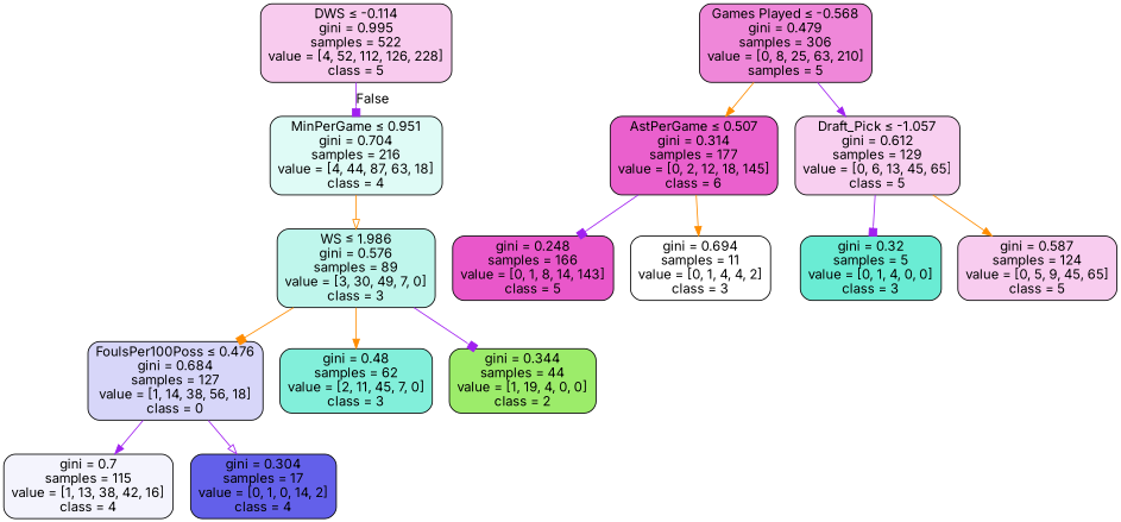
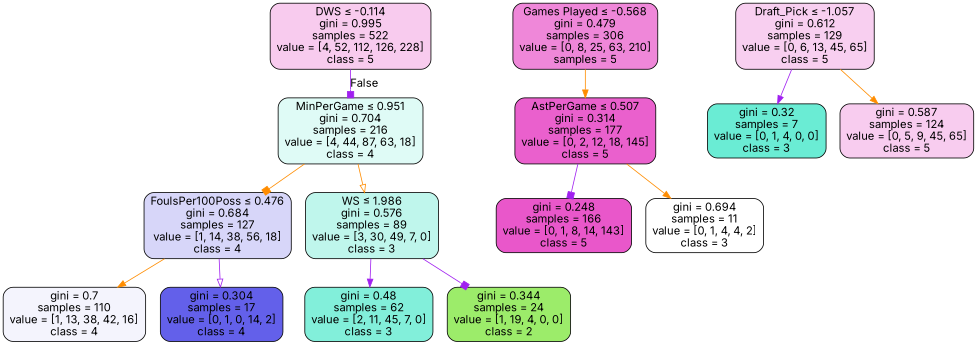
  digraph {
    fontname=Inter
    node [color=black fontname=Inter shape=box style="filled, rounded"]
    edge [arrowhead=normal color=purple fontname=Inter]
    n1 [fillcolor="#e539c042" label=<DWS &le; -0.114<br/>gini = 0.995<br/>samples = 522<br/>value = [4, 52, 112, 126, 228]<br/>class = 5>]
    n2 [fillcolor="#39e5c528" label=<MinPerGame &le; 0.951<br/>gini = 0.704<br/>samples = 216<br/>value = [4, 44, 87, 63, 18]<br/>class = 4>]
    n3 [fillcolor="#e539c09a" label=<Games Played &le; -0.568<br/>gini = 0.479<br/>samples = 306<br/>value = [0, 8, 25, 63, 210]<br/>samples = 5>]
-   n4 [fillcolor="#e539c0cc" label=<AstPerGame &le; 0.507<br/>gini = 0.314<br/>samples = 177<br/>value = [0, 2, 12, 18, 145]<br/>class = 6>]
+   n4 [fillcolor="#e539c0cc" label=<AstPerGame &le; 0.507<br/>gini = 0.314<br/>samples = 177<br/>value = [0, 2, 12, 18, 145]<br/>class = 5>]
    n5 [fillcolor="#e539c03d" label=<Draft_Pick &le; -1.057<br/>gini = 0.612<br/>samples = 129<br/>value = [0, 6, 13, 45, 65]<br/>class = 5>]
-   n6 [fillcolor="#3c39e534" label=<FoulsPer100Poss &le; 0.476<br/>gini = 0.684<br/>samples = 127<br/>value = [1, 14, 38, 56, 18]<br/>class = 0>]
+   n6 [fillcolor="#3c39e534" label=<FoulsPer100Poss &le; 0.476<br/>gini = 0.684<br/>samples = 127<br/>value = [1, 14, 38, 56, 18]<br/>class = 4>]
    n7 [fillcolor="#39e5c552" label=<WS &le; 1.986<br/>gini = 0.576<br/>samples = 89<br/>value = [3, 30, 49, 7, 0]<br/>class = 3>]
    n8 [fillcolor="#e539c0d8" label=<gini = 0.248<br/>samples = 166<br/>value = [0, 1, 8, 14, 143]<br/>class = 5>]
    n9 [fillcolor="#39e5c500" label=<gini = 0.694<br/>samples = 11<br/>value = [0, 1, 4, 4, 2]<br/>class = 3>]
-   n10 [fillcolor="#39e5c5bf" label=<gini = 0.32<br/>samples = 5<br/>value = [0, 1, 4, 0, 0]<br/>class = 3>]
+   n10 [fillcolor="#39e5c5bf" label=<gini = 0.32<br/>samples = 7<br/>value = [0, 1, 4, 0, 0]<br/>class = 3>]
    n11 [fillcolor="#e539c041" label=<gini = 0.587<br/>samples = 124<br/>value = [0, 5, 9, 45, 65]<br/>class = 5>]
-   n12 [fillcolor="#3c39e50e" label=<gini = 0.7<br/>samples = 115<br/>value = [1, 13, 38, 42, 16]<br/>class = 4>]
+   n12 [fillcolor="#3c39e50e" label=<gini = 0.7<br/>samples = 110<br/>value = [1, 13, 38, 42, 16]<br/>class = 4>]
    n13 [fillcolor="#3c39e5cc" label=<gini = 0.304<br/>samples = 17<br/>value = [0, 1, 0, 14, 2]<br/>class = 4>]
    n14 [fillcolor="#39e5c5a1" label=<gini = 0.48<br/>samples = 62<br/>value = [2, 11, 45, 7, 0]<br/>class = 3>]
-   n15 [fillcolor="#7be539bf" label=<gini = 0.344<br/>samples = 44<br/>value = [1, 19, 4, 0, 0]<br/>class = 2>]
+   n15 [fillcolor="#7be539bf" label=<gini = 0.344<br/>samples = 24<br/>value = [1, 19, 4, 0, 0]<br/>class = 2>]
    n1 -> n2 [arrowhead=box headlabel=False labelangle=-45 labeldistance=2.5]
-   n7 -> n6 [arrowhead=box color=darkorange]
+   n2 -> n6 [arrowhead=box color=darkorange]
    n2 -> n7 [arrowhead=onormal color=darkorange]
    n3 -> n4 [color=darkorange]
-   n3 -> n5
    n4 -> n8 [arrowhead=box]
    n4 -> n9 [color=darkorange]
-   n5 -> n10 [arrowhead=box]
+   n5 -> n10
    n5 -> n11 [color=darkorange]
-   n6 -> n12
+   n6 -> n12 [color=darkorange]
    n6 -> n13 [arrowhead=onormal]
-   n7 -> n14 [color=darkorange]
+   n7 -> n14
    n7 -> n15 [arrowhead=box]
  }
